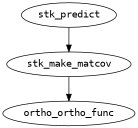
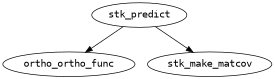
  digraph {
    fontname="DejaVu Sans Mono"
    node [fontname="DejaVu Sans Mono"]
    edge [fontname="DejaVu Sans Mono"]
    n1 [label=ortho_ortho_func]
    stk_make_matcov
    stk_predict
-   stk_make_matcov -> n1
+   stk_predict -> n1
    stk_predict -> stk_make_matcov
  }
